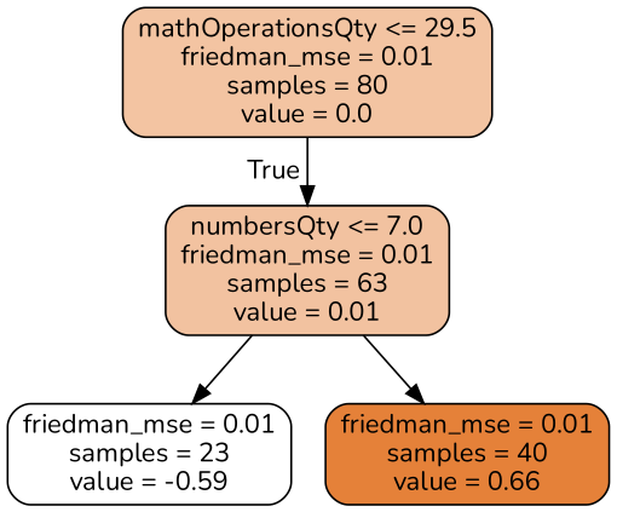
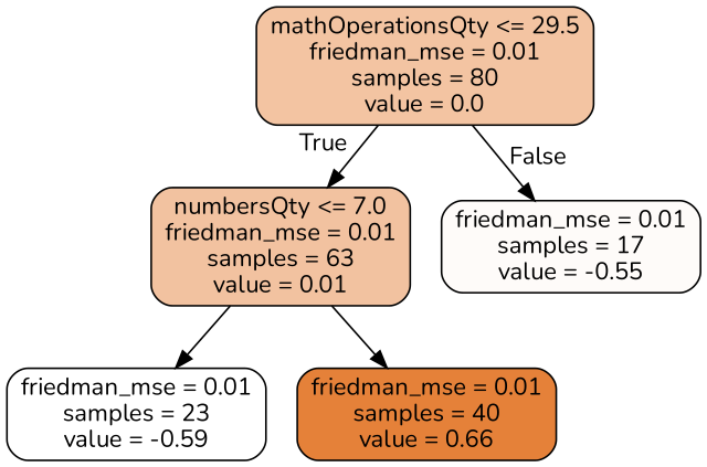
  digraph {
    fontname=Nunito
    node [color=black fontname=Nunito shape=box style="filled, rounded"]
    edge [fontname=Nunito]
    n1 [fillcolor="#f3c4a2" label="mathOperationsQty <= 29.5\nfriedman_mse = 0.01\nsamples = 80\nvalue = 0.0"]
    n2 [fillcolor="#f2c2a0" label="numbersQty <= 7.0\nfriedman_mse = 0.01\nsamples = 63\nvalue = 0.01"]
+   n3 [fillcolor="#fefbf9" label="friedman_mse = 0.01\nsamples = 17\nvalue = -0.55"]
    n4 [fillcolor="#ffffff" label="friedman_mse = 0.01\nsamples = 23\nvalue = -0.59"]
    n5 [fillcolor="#e58139" label="friedman_mse = 0.01\nsamples = 40\nvalue = 0.66"]
    n1 -> n2 [headlabel=True labelangle=45 labeldistance=2.5]
+   n1 -> n3 [headlabel=False labelangle=-45 labeldistance=2.5]
    n2 -> n4
    n2 -> n5
  }
